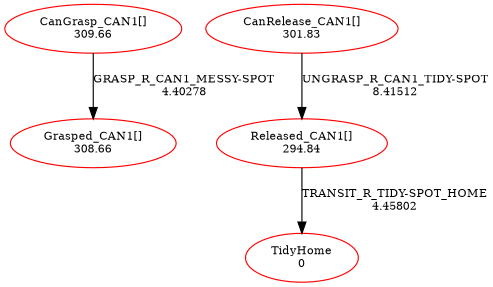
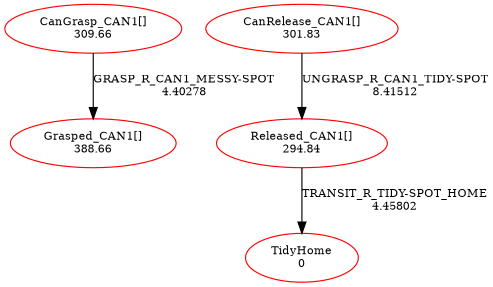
  digraph {
    node [color=red fontsize=10]
    edge [fontsize=10]
    n1 [label="CanGrasp_CAN1[]\n309.66"]
-   n2 [label="Grasped_CAN1[]\n308.66"]
+   n2 [label="Grasped_CAN1[]\n388.66"]
    n3 [label="TidyHome\n0"]
    n4 [label="CanRelease_CAN1[]\n301.83"]
    n5 [label="Released_CAN1[]\n294.84"]
    n1 -> n2 [label="GRASP_R_CAN1_MESSY-SPOT\n4.40278"]
    n4 -> n5 [label="UNGRASP_R_CAN1_TIDY-SPOT\n8.41512"]
    n5 -> n3 [label="TRANSIT_R_TIDY-SPOT_HOME\n4.45802"]
  }
